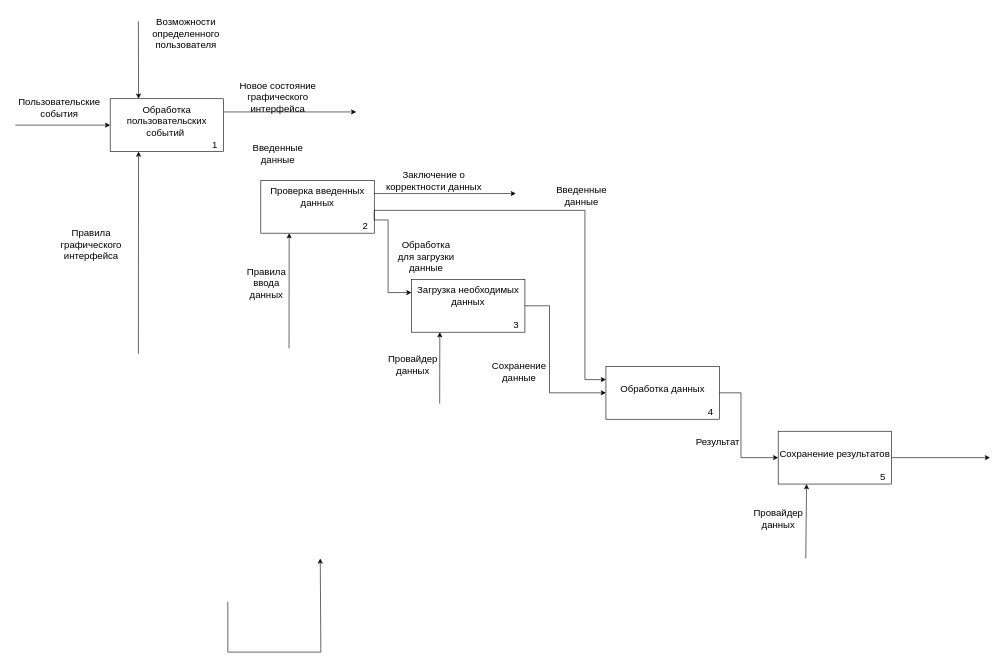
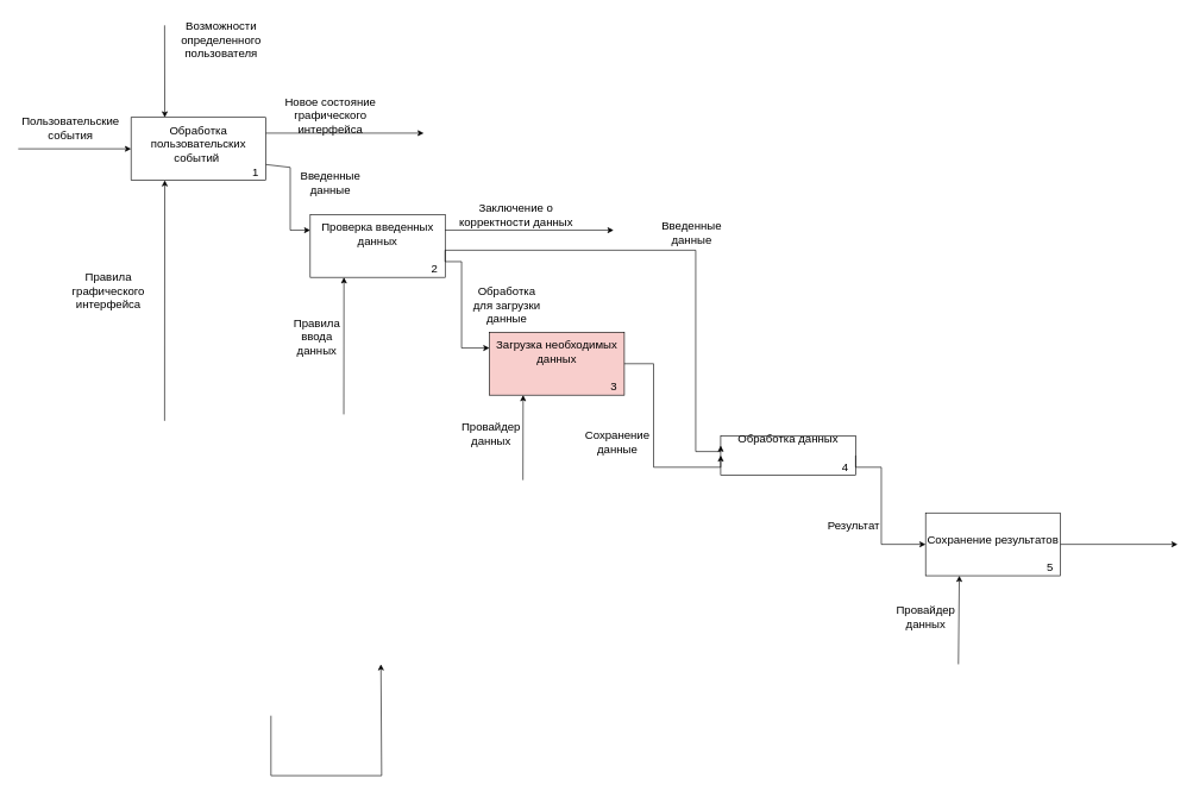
  <mxCell id="0" />
  <mxCell id="1" parent="0" />
  <mxCell id="2" value="&lt;div style=&quot;&quot;&gt;&lt;span style=&quot;font-size: 16px; background-color: initial;&quot;&gt;Обработка пользовательских событий&amp;nbsp;&lt;/span&gt;&lt;/div&gt;&lt;div style=&quot;&quot;&gt;&lt;span style=&quot;font-size: 16px; background-color: initial;&quot;&gt;&lt;span style=&quot;white-space: pre;&quot;&gt;&#09;&lt;/span&gt;&lt;span style=&quot;white-space: pre;&quot;&gt;&#09;&lt;/span&gt;&lt;span style=&quot;white-space: pre;&quot;&gt;&#09;&lt;/span&gt;&lt;span style=&quot;white-space: pre;&quot;&gt;&#09;&lt;/span&gt;&amp;nbsp; &amp;nbsp; 1&lt;/span&gt;&lt;/div&gt;" style="rounded=0;whiteSpace=wrap;html=1;align=center;verticalAlign=bottom;" parent="1" vertex="1"><mxGeometry x="183" y="164" width="189" height="88" as="geometry" /></mxCell>
  <mxCell id="3" value="&lt;div style=&quot;&quot;&gt;&lt;span style=&quot;font-size: 16px; background-color: initial;&quot;&gt;Проверка введенных данных&lt;/span&gt;&lt;/div&gt;&lt;div style=&quot;&quot;&gt;&lt;span style=&quot;background-color: initial; font-size: 16px;&quot;&gt;&amp;nbsp;&lt;/span&gt;&lt;/div&gt;&lt;div style=&quot;&quot;&gt;&lt;span style=&quot;font-size: 16px; background-color: initial;&quot;&gt;&lt;span style=&quot;white-space: pre;&quot;&gt;&#09;&lt;/span&gt;&lt;span style=&quot;white-space: pre;&quot;&gt;&#09;&lt;/span&gt;&lt;span style=&quot;white-space: pre;&quot;&gt;&#09;&lt;/span&gt;&lt;span style=&quot;white-space: pre;&quot;&gt;&#09;&lt;/span&gt;&amp;nbsp; &amp;nbsp; 2&lt;/span&gt;&lt;/div&gt;" style="rounded=0;whiteSpace=wrap;html=1;align=center;verticalAlign=bottom;" parent="1" vertex="1"><mxGeometry x="434" y="300" width="189" height="88" as="geometry" /></mxCell>
- <mxCell id="4" value="&lt;div style=&quot;&quot;&gt;&lt;span style=&quot;font-size: 16px;&quot;&gt;Загрузка необходимых данных&lt;/span&gt;&lt;/div&gt;&lt;div style=&quot;&quot;&gt;&lt;span style=&quot;background-color: initial; font-size: 16px;&quot;&gt;&amp;nbsp;&lt;/span&gt;&lt;/div&gt;&lt;div style=&quot;&quot;&gt;&lt;span style=&quot;font-size: 16px; background-color: initial;&quot;&gt;&lt;span style=&quot;white-space: pre;&quot;&gt;&#09;&lt;/span&gt;&lt;span style=&quot;white-space: pre;&quot;&gt;&#09;&lt;/span&gt;&lt;span style=&quot;white-space: pre;&quot;&gt;&#09;&lt;/span&gt;&lt;span style=&quot;white-space: pre;&quot;&gt;&#09;&lt;/span&gt;&amp;nbsp; &amp;nbsp; 3&lt;/span&gt;&lt;/div&gt;" style="rounded=0;whiteSpace=wrap;html=1;align=center;verticalAlign=bottom;" parent="1" vertex="1"><mxGeometry x="685" y="465" width="189" height="88" as="geometry" /></mxCell>
- <mxCell id="5" value="&lt;div style=&quot;&quot;&gt;&lt;span style=&quot;font-size: 16px;&quot;&gt;Обработка данных&lt;/span&gt;&lt;/div&gt;&lt;div style=&quot;&quot;&gt;&lt;span style=&quot;background-color: initial; font-size: 16px;&quot;&gt;&amp;nbsp;&lt;/span&gt;&lt;/div&gt;&lt;div style=&quot;&quot;&gt;&lt;span style=&quot;font-size: 16px; background-color: initial;&quot;&gt;&lt;span style=&quot;white-space: pre;&quot;&gt;&#09;&lt;/span&gt;&lt;span style=&quot;white-space: pre;&quot;&gt;&#09;&lt;/span&gt;&lt;span style=&quot;white-space: pre;&quot;&gt;&#09;&lt;/span&gt;&lt;span style=&quot;white-space: pre;&quot;&gt;&#09;&lt;/span&gt;&amp;nbsp; &amp;nbsp; 4&lt;/span&gt;&lt;/div&gt;" style="rounded=0;whiteSpace=wrap;html=1;align=center;verticalAlign=bottom;" parent="1" vertex="1"><mxGeometry x="1009" y="610" width="189" height="88" as="geometry" /></mxCell>
+ <mxCell id="4" value="&lt;div style=&quot;&quot;&gt;&lt;span style=&quot;font-size: 16px;&quot;&gt;Загрузка необходимых данных&lt;/span&gt;&lt;/div&gt;&lt;div style=&quot;&quot;&gt;&lt;span style=&quot;background-color: initial; font-size: 16px;&quot;&gt;&amp;nbsp;&lt;/span&gt;&lt;/div&gt;&lt;div style=&quot;&quot;&gt;&lt;span style=&quot;font-size: 16px; background-color: initial;&quot;&gt;&lt;span style=&quot;white-space: pre;&quot;&gt;&#09;&lt;/span&gt;&lt;span style=&quot;white-space: pre;&quot;&gt;&#09;&lt;/span&gt;&lt;span style=&quot;white-space: pre;&quot;&gt;&#09;&lt;/span&gt;&lt;span style=&quot;white-space: pre;&quot;&gt;&#09;&lt;/span&gt;&amp;nbsp; &amp;nbsp; 3&lt;/span&gt;&lt;/div&gt;" style="rounded=0;whiteSpace=wrap;html=1;align=center;verticalAlign=bottom;fillColor=#f8cecc;" parent="1" vertex="1"><mxGeometry x="685" y="465" width="189" height="88" as="geometry" /></mxCell>
+ <mxCell id="5" value="&lt;div style=&quot;&quot;&gt;&lt;span style=&quot;font-size: 16px;&quot;&gt;Обработка данных&lt;/span&gt;&lt;/div&gt;&lt;div style=&quot;&quot;&gt;&lt;span style=&quot;background-color: initial; font-size: 16px;&quot;&gt;&amp;nbsp;&lt;/span&gt;&lt;/div&gt;&lt;div style=&quot;&quot;&gt;&lt;span style=&quot;font-size: 16px; background-color: initial;&quot;&gt;&lt;span style=&quot;white-space: pre;&quot;&gt;&#09;&lt;/span&gt;&lt;span style=&quot;white-space: pre;&quot;&gt;&#09;&lt;/span&gt;&lt;span style=&quot;white-space: pre;&quot;&gt;&#09;&lt;/span&gt;&lt;span style=&quot;white-space: pre;&quot;&gt;&#09;&lt;/span&gt;&amp;nbsp; &amp;nbsp; 4&lt;/span&gt;&lt;/div&gt;" style="rounded=0;whiteSpace=wrap;html=1;align=center;verticalAlign=bottom;" parent="1" vertex="1"><mxGeometry x="1009" y="610" width="189" height="55" as="geometry" /></mxCell>
  <mxCell id="6" value="&lt;div style=&quot;&quot;&gt;&lt;span style=&quot;font-size: 16px;&quot;&gt;Сохранение результатов&lt;/span&gt;&lt;/div&gt;&lt;div style=&quot;&quot;&gt;&lt;span style=&quot;background-color: initial; font-size: 16px;&quot;&gt;&amp;nbsp;&lt;/span&gt;&lt;/div&gt;&lt;div style=&quot;&quot;&gt;&lt;span style=&quot;font-size: 16px; background-color: initial;&quot;&gt;&lt;span style=&quot;white-space: pre;&quot;&gt;&#09;&lt;/span&gt;&lt;span style=&quot;white-space: pre;&quot;&gt;&#09;&lt;/span&gt;&lt;span style=&quot;white-space: pre;&quot;&gt;&#09;&lt;/span&gt;&lt;span style=&quot;white-space: pre;&quot;&gt;&#09;&lt;/span&gt;&amp;nbsp; &amp;nbsp; 5&lt;/span&gt;&lt;/div&gt;" style="rounded=0;whiteSpace=wrap;html=1;align=center;verticalAlign=bottom;" parent="1" vertex="1"><mxGeometry x="1296" y="718" width="189" height="88" as="geometry" /></mxCell>
  <mxCell id="7" value="" style="endArrow=classic;html=1;rounded=0;entryX=0;entryY=0.5;entryDx=0;entryDy=0;" parent="1" target="2" edge="1"><mxGeometry width="50" height="50" relative="1" as="geometry"><mxPoint x="25" y="208" as="sourcePoint" /><mxPoint x="128" y="186" as="targetPoint" /></mxGeometry></mxCell>
  <mxCell id="8" value="&lt;span style=&quot;font-size: 16px;&quot;&gt;Пользовательские&lt;br&gt;события&lt;br&gt;&lt;/span&gt;" style="text;html=1;align=center;verticalAlign=middle;resizable=0;points=[];autosize=1;strokeColor=none;fillColor=none;" parent="1" vertex="1"><mxGeometry x="20" y="154" width="155" height="50" as="geometry" /></mxCell>
  <mxCell id="9" value="" style="endArrow=classic;html=1;rounded=0;entryX=0.25;entryY=1;entryDx=0;entryDy=0;" parent="1" target="2" edge="1"><mxGeometry width="50" height="50" relative="1" as="geometry"><mxPoint x="230" y="589" as="sourcePoint" /><mxPoint x="277" y="386" as="targetPoint" /></mxGeometry></mxCell>
  <mxCell id="10" value="&lt;span style=&quot;font-size: 16px;&quot;&gt;Правила&lt;br&gt;графического&lt;br&gt;интерфейса&lt;br&gt;&lt;/span&gt;" style="text;html=1;align=center;verticalAlign=middle;resizable=0;points=[];autosize=1;strokeColor=none;fillColor=none;" parent="1" vertex="1"><mxGeometry x="91" y="372" width="119" height="70" as="geometry" /></mxCell>
  <mxCell id="11" value="" style="endArrow=classic;html=1;rounded=0;exitX=1;exitY=0.25;exitDx=0;exitDy=0;" parent="1" source="2" edge="1"><mxGeometry width="50" height="50" relative="1" as="geometry"><mxPoint x="439" y="121" as="sourcePoint" /><mxPoint x="593" y="186" as="targetPoint" /></mxGeometry></mxCell>
  <mxCell id="12" value="&lt;span style=&quot;font-size: 16px;&quot;&gt;Новое состояние&lt;br&gt;графического&lt;br&gt;интерфейса&lt;br&gt;&lt;/span&gt;" style="text;html=1;align=center;verticalAlign=middle;resizable=0;points=[];autosize=1;strokeColor=none;fillColor=none;" parent="1" vertex="1"><mxGeometry x="389" y="126" width="145" height="70" as="geometry" /></mxCell>
  <mxCell id="13" value="" style="endArrow=classic;html=1;rounded=0;entryX=0.25;entryY=0;entryDx=0;entryDy=0;" parent="1" target="2" edge="1"><mxGeometry width="50" height="50" relative="1" as="geometry"><mxPoint x="230" y="35" as="sourcePoint" /><mxPoint x="248" y="59" as="targetPoint" /></mxGeometry></mxCell>
  <mxCell id="14" value="&lt;span style=&quot;font-size: 16px;&quot;&gt;Возможности&lt;br&gt;определенного&lt;br&gt;пользователя&lt;br&gt;&lt;/span&gt;" style="text;html=1;align=center;verticalAlign=middle;resizable=0;points=[];autosize=1;strokeColor=none;fillColor=none;" parent="1" vertex="1"><mxGeometry x="244" y="20" width="130" height="70" as="geometry" /></mxCell>
  <mxCell id="15" value="&lt;span style=&quot;font-size: 16px;&quot;&gt;Введенные &lt;br&gt;данные&lt;br&gt;&lt;/span&gt;" style="text;html=1;align=center;verticalAlign=middle;resizable=0;points=[];autosize=1;strokeColor=none;fillColor=none;" parent="1" vertex="1"><mxGeometry x="410.5" y="231" width="102" height="50" as="geometry" /></mxCell>
+ <mxCell id="16" value="" style="endArrow=classic;html=1;exitX=1;exitY=0.75;exitDx=0;exitDy=0;entryX=0;entryY=0.25;entryDx=0;entryDy=0;jumpStyle=none;rounded=0;" parent="1" source="2" target="3" edge="1"><mxGeometry width="50" height="50" relative="1" as="geometry"><mxPoint x="661" y="262" as="sourcePoint" /><mxPoint x="711" y="212" as="targetPoint" /><Array as="points"><mxPoint x="406" y="234" /><mxPoint x="406" y="322" /></Array></mxGeometry></mxCell>
  <mxCell id="17" value="" style="endArrow=classic;html=1;rounded=0;exitX=1;exitY=0.25;exitDx=0;exitDy=0;" parent="1" source="3" edge="1"><mxGeometry width="50" height="50" relative="1" as="geometry"><mxPoint x="638" y="318" as="sourcePoint" /><mxPoint x="859" y="322" as="targetPoint" /></mxGeometry></mxCell>
  <mxCell id="18" value="&lt;span style=&quot;font-size: 16px;&quot;&gt;Заключение о&lt;br&gt;корректности данных&lt;br&gt;&lt;/span&gt;" style="text;html=1;align=center;verticalAlign=middle;resizable=0;points=[];autosize=1;strokeColor=none;fillColor=none;" parent="1" vertex="1"><mxGeometry x="633" y="276" width="177" height="50" as="geometry" /></mxCell>
  <mxCell id="19" value="" style="edgeStyle=orthogonalEdgeStyle;rounded=0;orthogonalLoop=1;jettySize=auto;html=1;" parent="1" edge="1"><mxGeometry relative="1" as="geometry"><mxPoint x="379" y="1002" as="sourcePoint" /><mxPoint x="533" y="930" as="targetPoint" /><Array as="points"><mxPoint x="379" y="1086" /><mxPoint x="534" y="1086" /></Array></mxGeometry></mxCell>
  <mxCell id="20" value="" style="edgeStyle=orthogonalEdgeStyle;rounded=0;orthogonalLoop=1;jettySize=auto;html=1;exitX=1;exitY=0.75;exitDx=0;exitDy=0;entryX=0;entryY=0.25;entryDx=0;entryDy=0;" parent="1" source="3" target="5" edge="1"><mxGeometry relative="1" as="geometry"><mxPoint x="1055" y="241.89" as="sourcePoint" /><mxPoint x="1209" y="169.89" as="targetPoint" /><Array as="points"><mxPoint x="623" y="350" /><mxPoint x="974" y="350" /><mxPoint x="974" y="632" /></Array></mxGeometry></mxCell>
  <mxCell id="21" value="&lt;span style=&quot;font-size: 16px;&quot;&gt;Введенные &lt;br&gt;данные&lt;br&gt;&lt;/span&gt;" style="text;html=1;align=center;verticalAlign=middle;resizable=0;points=[];autosize=1;strokeColor=none;fillColor=none;" parent="1" vertex="1"><mxGeometry x="917" y="300" width="102" height="50" as="geometry" /></mxCell>
  <mxCell id="22" value="" style="edgeStyle=orthogonalEdgeStyle;rounded=0;orthogonalLoop=1;jettySize=auto;html=1;entryX=0;entryY=0.25;entryDx=0;entryDy=0;exitX=1;exitY=0.75;exitDx=0;exitDy=0;" parent="1" source="3" target="4" edge="1"><mxGeometry relative="1" as="geometry"><mxPoint x="407" y="479.94" as="sourcePoint" /><mxPoint x="561" y="407.94" as="targetPoint" /><Array as="points"><mxPoint x="646" y="366" /><mxPoint x="646" y="487" /></Array></mxGeometry></mxCell>
  <mxCell id="23" value="&lt;span style=&quot;font-size: 16px;&quot;&gt;Обработка&lt;br&gt;для загрузки&lt;br&gt;данные&lt;br&gt;&lt;/span&gt;" style="text;html=1;align=center;verticalAlign=middle;resizable=0;points=[];autosize=1;strokeColor=none;fillColor=none;" parent="1" vertex="1"><mxGeometry x="648" y="392" width="122" height="70" as="geometry" /></mxCell>
  <mxCell id="24" value="" style="edgeStyle=orthogonalEdgeStyle;rounded=0;orthogonalLoop=1;jettySize=auto;html=1;entryX=0;entryY=0.5;entryDx=0;entryDy=0;exitX=1;exitY=0.5;exitDx=0;exitDy=0;" parent="1" source="4" target="5" edge="1"><mxGeometry relative="1" as="geometry"><mxPoint x="619" y="731" as="sourcePoint" /><mxPoint x="773" y="659" as="targetPoint" /><Array as="points"><mxPoint x="915" y="509" /><mxPoint x="915" y="654" /></Array></mxGeometry></mxCell>
  <mxCell id="25" value="&lt;span style=&quot;font-size: 16px;&quot;&gt;Сохранение&lt;br&gt;данные&lt;br&gt;&lt;/span&gt;" style="text;html=1;align=center;verticalAlign=middle;resizable=0;points=[];autosize=1;strokeColor=none;fillColor=none;" parent="1" vertex="1"><mxGeometry x="803" y="594" width="122" height="50" as="geometry" /></mxCell>
  <mxCell id="26" value="" style="edgeStyle=orthogonalEdgeStyle;rounded=0;orthogonalLoop=1;jettySize=auto;html=1;entryX=0;entryY=0.5;entryDx=0;entryDy=0;exitX=1;exitY=0.5;exitDx=0;exitDy=0;" parent="1" source="5" target="6" edge="1"><mxGeometry relative="1" as="geometry"><mxPoint x="1003" y="831" as="sourcePoint" /><mxPoint x="1157" y="759" as="targetPoint" /><Array as="points"><mxPoint x="1234" y="654" /><mxPoint x="1234" y="762" /></Array></mxGeometry></mxCell>
  <mxCell id="27" value="&lt;span style=&quot;font-size: 16px;&quot;&gt;Результат&lt;br&gt;&lt;/span&gt;" style="text;html=1;align=center;verticalAlign=middle;resizable=0;points=[];autosize=1;strokeColor=none;fillColor=none;" parent="1" vertex="1"><mxGeometry x="1149" y="719" width="91" height="31" as="geometry" /></mxCell>
  <mxCell id="28" value="" style="endArrow=classic;html=1;rounded=0;exitX=1;exitY=0.5;exitDx=0;exitDy=0;" parent="1" source="6" edge="1"><mxGeometry width="50" height="50" relative="1" as="geometry"><mxPoint x="1640" y="847" as="sourcePoint" /><mxPoint x="1649" y="762" as="targetPoint" /></mxGeometry></mxCell>
  <mxCell id="29" value="" style="endArrow=classic;html=1;rounded=0;entryX=0.25;entryY=1;entryDx=0;entryDy=0;" parent="1" target="3" edge="1"><mxGeometry width="50" height="50" relative="1" as="geometry"><mxPoint x="481" y="580" as="sourcePoint" /><mxPoint x="467" y="407" as="targetPoint" /></mxGeometry></mxCell>
  <mxCell id="30" value="&lt;span style=&quot;font-size: 16px;&quot;&gt;Правила&lt;br&gt;ввода&lt;br&gt;данных&lt;br&gt;&lt;/span&gt;" style="text;html=1;align=center;verticalAlign=middle;resizable=0;points=[];autosize=1;strokeColor=none;fillColor=none;" parent="1" vertex="1"><mxGeometry x="401" y="436" width="83" height="70" as="geometry" /></mxCell>
  <mxCell id="31" value="" style="endArrow=classic;html=1;rounded=0;entryX=0.25;entryY=1;entryDx=0;entryDy=0;" parent="1" target="4" edge="1"><mxGeometry width="50" height="50" relative="1" as="geometry"><mxPoint x="732" y="672" as="sourcePoint" /><mxPoint x="717" y="563" as="targetPoint" /></mxGeometry></mxCell>
  <mxCell id="32" value="&lt;span style=&quot;font-size: 16px;&quot;&gt;Провайдер&lt;br&gt;данных&lt;br&gt;&lt;/span&gt;" style="text;html=1;align=center;verticalAlign=middle;resizable=0;points=[];autosize=1;strokeColor=none;fillColor=none;" parent="1" vertex="1"><mxGeometry x="636" y="582" width="101" height="50" as="geometry" /></mxCell>
  <mxCell id="33" value="&lt;span style=&quot;font-size: 16px;&quot;&gt;Провайдер&lt;br&gt;данных&lt;br&gt;&lt;/span&gt;" style="text;html=1;align=center;verticalAlign=middle;resizable=0;points=[];autosize=1;strokeColor=none;fillColor=none;" parent="1" vertex="1"><mxGeometry x="1245" y="838" width="101" height="50" as="geometry" /></mxCell>
  <mxCell id="34" value="" style="endArrow=classic;html=1;rounded=0;entryX=0.25;entryY=1;entryDx=0;entryDy=0;" parent="1" target="6" edge="1"><mxGeometry width="50" height="50" relative="1" as="geometry"><mxPoint x="1342" y="930" as="sourcePoint" /><mxPoint x="1342" y="811" as="targetPoint" /></mxGeometry></mxCell>
